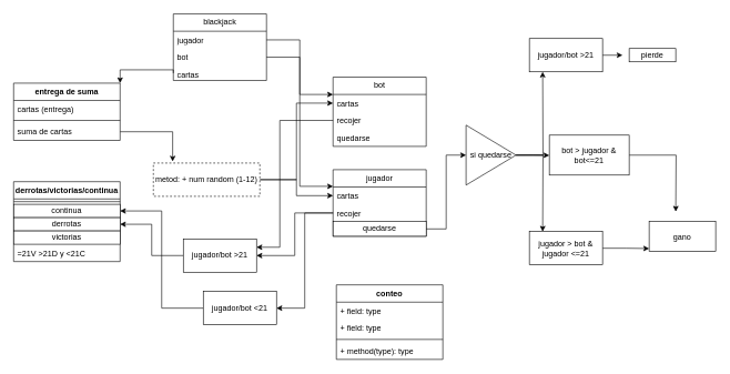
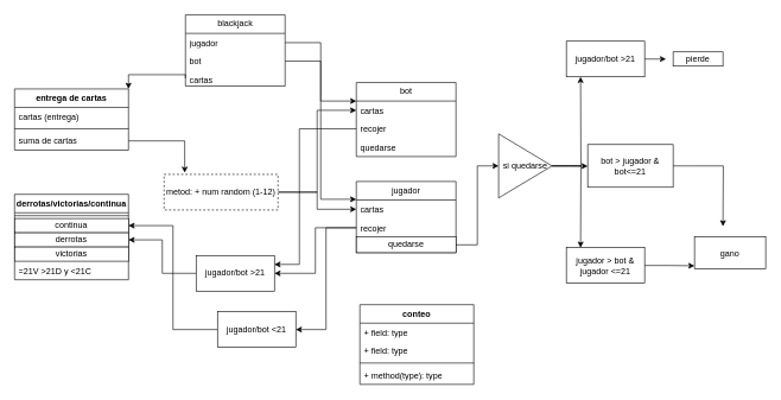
  <mxCell id="0" />
  <mxCell id="1" parent="0" />
- <mxCell id="2" value="entrega de suma" style="swimlane;fontStyle=1;align=center;verticalAlign=top;childLayout=stackLayout;horizontal=1;startSize=26;horizontalStack=0;resizeParent=1;resizeParentMax=0;resizeLast=0;collapsible=1;marginBottom=0;whiteSpace=wrap;html=1;" vertex="1" parent="1"><mxGeometry x="20" y="124" width="160" height="86" as="geometry" /></mxCell>
+ <mxCell id="2" value="entrega de cartas" style="swimlane;fontStyle=1;align=center;verticalAlign=top;childLayout=stackLayout;horizontal=1;startSize=26;horizontalStack=0;resizeParent=1;resizeParentMax=0;resizeLast=0;collapsible=1;marginBottom=0;whiteSpace=wrap;html=1;" vertex="1" parent="1"><mxGeometry x="20" y="124" width="160" height="86" as="geometry" /></mxCell>
  <mxCell id="3" value="cartas (entrega)&lt;div&gt;&lt;br&gt;&lt;/div&gt;" style="text;strokeColor=none;fillColor=none;align=left;verticalAlign=top;spacingLeft=4;spacingRight=4;overflow=hidden;rotatable=0;points=[[0,0.5],[1,0.5]];portConstraint=eastwest;whiteSpace=wrap;html=1;" vertex="1" parent="2"><mxGeometry y="26" width="160" height="26" as="geometry" /></mxCell>
  <mxCell id="4" value="" style="line;strokeWidth=1;fillColor=none;align=left;verticalAlign=middle;spacingTop=-1;spacingLeft=3;spacingRight=3;rotatable=0;labelPosition=right;points=[];portConstraint=eastwest;strokeColor=inherit;" vertex="1" parent="2"><mxGeometry y="52" width="160" height="8" as="geometry" /></mxCell>
  <mxCell id="5" value="suma de cartas" style="text;strokeColor=none;fillColor=none;align=left;verticalAlign=top;spacingLeft=4;spacingRight=4;overflow=hidden;rotatable=0;points=[[0,0.5],[1,0.5]];portConstraint=eastwest;whiteSpace=wrap;html=1;" vertex="1" parent="2"><mxGeometry y="60" width="160" height="26" as="geometry" /></mxCell>
  <mxCell id="6" value="bot" style="swimlane;fontStyle=0;childLayout=stackLayout;horizontal=1;startSize=26;fillColor=none;horizontalStack=0;resizeParent=1;resizeParentMax=0;resizeLast=0;collapsible=1;marginBottom=0;whiteSpace=wrap;html=1;" vertex="1" parent="1"><mxGeometry x="500" y="115" width="140" height="104" as="geometry" /></mxCell>
  <mxCell id="7" value="cartas" style="text;strokeColor=none;fillColor=none;align=left;verticalAlign=top;spacingLeft=4;spacingRight=4;overflow=hidden;rotatable=0;points=[[0,0.5],[1,0.5]];portConstraint=eastwest;whiteSpace=wrap;html=1;" vertex="1" parent="6"><mxGeometry y="26" width="140" height="26" as="geometry" /></mxCell>
  <mxCell id="8" value="recojer" style="text;strokeColor=none;fillColor=none;align=left;verticalAlign=top;spacingLeft=4;spacingRight=4;overflow=hidden;rotatable=0;points=[[0,0.5],[1,0.5]];portConstraint=eastwest;whiteSpace=wrap;html=1;" vertex="1" parent="6"><mxGeometry y="52" width="140" height="26" as="geometry" /></mxCell>
  <mxCell id="9" value="quedarse" style="text;strokeColor=none;fillColor=none;align=left;verticalAlign=top;spacingLeft=4;spacingRight=4;overflow=hidden;rotatable=0;points=[[0,0.5],[1,0.5]];portConstraint=eastwest;whiteSpace=wrap;html=1;" vertex="1" parent="6"><mxGeometry y="78" width="140" height="26" as="geometry" /></mxCell>
  <mxCell id="10" value="derrotas/victorias/continua" style="swimlane;fontStyle=1;align=center;verticalAlign=top;childLayout=stackLayout;horizontal=1;startSize=26;horizontalStack=0;resizeParent=1;resizeParentMax=0;resizeLast=0;collapsible=1;marginBottom=0;whiteSpace=wrap;html=1;" vertex="1" parent="1"><mxGeometry x="20" y="272" width="160" height="120" as="geometry" /></mxCell>
  <mxCell id="11" value="" style="line;strokeWidth=1;fillColor=none;align=left;verticalAlign=middle;spacingTop=-1;spacingLeft=3;spacingRight=3;rotatable=0;labelPosition=right;points=[];portConstraint=eastwest;strokeColor=inherit;" vertex="1" parent="10"><mxGeometry y="26" width="160" height="8" as="geometry" /></mxCell>
  <mxCell id="12" value="continua" style="html=1;whiteSpace=wrap;" vertex="1" parent="10"><mxGeometry y="34" width="160" height="20" as="geometry" /></mxCell>
  <mxCell id="13" value="derrotas" style="html=1;whiteSpace=wrap;" vertex="1" parent="10"><mxGeometry y="54" width="160" height="20" as="geometry" /></mxCell>
  <mxCell id="14" value="&lt;div&gt;&lt;span style=&quot;background-color: light-dark(rgb(251, 251, 251), rgb(21, 21, 21)); color: light-dark(rgb(0, 0, 0), rgb(237, 237, 237)); text-align: left;&quot;&gt;victorias&lt;/span&gt;&lt;/div&gt;" style="html=1;whiteSpace=wrap;" vertex="1" parent="10"><mxGeometry y="74" width="160" height="20" as="geometry" /></mxCell>
  <mxCell id="15" value="=21V &amp;gt;21D y &amp;lt;21C" style="text;strokeColor=none;fillColor=none;align=left;verticalAlign=top;spacingLeft=4;spacingRight=4;overflow=hidden;rotatable=0;points=[[0,0.5],[1,0.5]];portConstraint=eastwest;whiteSpace=wrap;html=1;" vertex="1" parent="10"><mxGeometry y="94" width="160" height="26" as="geometry" /></mxCell>
  <mxCell id="16" value="jugador" style="swimlane;fontStyle=0;childLayout=stackLayout;horizontal=1;startSize=26;fillColor=none;horizontalStack=0;resizeParent=1;resizeParentMax=0;resizeLast=0;collapsible=1;marginBottom=0;whiteSpace=wrap;html=1;" vertex="1" parent="1"><mxGeometry x="500" y="254" width="140" height="100" as="geometry" /></mxCell>
  <mxCell id="17" value="cartas" style="text;strokeColor=none;fillColor=none;align=left;verticalAlign=top;spacingLeft=4;spacingRight=4;overflow=hidden;rotatable=0;points=[[0,0.5],[1,0.5]];portConstraint=eastwest;whiteSpace=wrap;html=1;" vertex="1" parent="16"><mxGeometry y="26" width="140" height="26" as="geometry" /></mxCell>
  <mxCell id="18" value="recojer" style="text;strokeColor=none;fillColor=none;align=left;verticalAlign=top;spacingLeft=4;spacingRight=4;overflow=hidden;rotatable=0;points=[[0,0.5],[1,0.5]];portConstraint=eastwest;whiteSpace=wrap;html=1;" vertex="1" parent="16"><mxGeometry y="52" width="140" height="26" as="geometry" /></mxCell>
  <mxCell id="19" value="quedarse" style="html=1;whiteSpace=wrap;" vertex="1" parent="16"><mxGeometry y="78" width="140" height="22" as="geometry" /></mxCell>
  <mxCell id="20" value="blackjack" style="swimlane;fontStyle=0;childLayout=stackLayout;horizontal=1;startSize=26;fillColor=none;horizontalStack=0;resizeParent=1;resizeParentMax=0;resizeLast=0;collapsible=1;marginBottom=0;whiteSpace=wrap;html=1;" vertex="1" parent="1"><mxGeometry x="260" y="20" width="140" height="100" as="geometry" /></mxCell>
  <mxCell id="21" value="jugador" style="text;strokeColor=none;fillColor=none;align=left;verticalAlign=top;spacingLeft=4;spacingRight=4;overflow=hidden;rotatable=0;points=[[0,0.5],[1,0.5]];portConstraint=eastwest;whiteSpace=wrap;html=1;" vertex="1" parent="20"><mxGeometry y="26" width="140" height="26" as="geometry" /></mxCell>
  <mxCell id="22" value="bot" style="text;strokeColor=none;fillColor=none;align=left;verticalAlign=top;spacingLeft=4;spacingRight=4;overflow=hidden;rotatable=0;points=[[0,0.5],[1,0.5]];portConstraint=eastwest;whiteSpace=wrap;html=1;" vertex="1" parent="20"><mxGeometry y="52" width="140" height="26" as="geometry" /></mxCell>
  <mxCell id="23" value="cartas" style="text;strokeColor=none;fillColor=none;align=left;verticalAlign=top;spacingLeft=4;spacingRight=4;overflow=hidden;rotatable=0;points=[[0,0.5],[1,0.5]];portConstraint=eastwest;whiteSpace=wrap;html=1;" vertex="1" parent="20"><mxGeometry y="78" width="140" height="22" as="geometry" /></mxCell>
  <mxCell id="24" style="edgeStyle=orthogonalEdgeStyle;rounded=0;orthogonalLoop=1;jettySize=auto;html=1;exitX=1;exitY=0.5;exitDx=0;exitDy=0;entryX=0;entryY=0.5;entryDx=0;entryDy=0;" edge="1" parent="1" source="26" target="7"><mxGeometry relative="1" as="geometry"><mxPoint x="440" y="269.444" as="targetPoint" /></mxGeometry></mxCell>
  <mxCell id="25" style="edgeStyle=orthogonalEdgeStyle;rounded=0;orthogonalLoop=1;jettySize=auto;html=1;exitX=1;exitY=0.5;exitDx=0;exitDy=0;entryX=0;entryY=0.5;entryDx=0;entryDy=0;" edge="1" parent="1" source="26" target="17"><mxGeometry relative="1" as="geometry"><mxPoint x="450" y="269.444" as="targetPoint" /></mxGeometry></mxCell>
  <mxCell id="26" value="metod: + num random (1-12)" style="html=1;whiteSpace=wrap;dashed=1;" vertex="1" parent="1"><mxGeometry x="230" y="244" width="160" height="50" as="geometry" /></mxCell>
  <mxCell id="27" style="edgeStyle=orthogonalEdgeStyle;rounded=0;orthogonalLoop=1;jettySize=auto;html=1;exitX=1;exitY=0.5;exitDx=0;exitDy=0;entryX=0;entryY=0.25;entryDx=0;entryDy=0;" edge="1" parent="1" source="22" target="6"><mxGeometry relative="1" as="geometry" /></mxCell>
  <mxCell id="28" style="edgeStyle=orthogonalEdgeStyle;rounded=0;orthogonalLoop=1;jettySize=auto;html=1;exitX=0;exitY=0.5;exitDx=0;exitDy=0;entryX=1;entryY=0;entryDx=0;entryDy=0;" edge="1" parent="1" source="23" target="2"><mxGeometry relative="1" as="geometry"><Array as="points"><mxPoint x="260" y="104" /><mxPoint x="180" y="104" /></Array></mxGeometry></mxCell>
  <mxCell id="29" style="edgeStyle=orthogonalEdgeStyle;rounded=0;orthogonalLoop=1;jettySize=auto;html=1;exitX=1;exitY=0.5;exitDx=0;exitDy=0;entryX=0.181;entryY=-0.047;entryDx=0;entryDy=0;entryPerimeter=0;" edge="1" parent="1" source="5" target="26"><mxGeometry relative="1" as="geometry" /></mxCell>
  <mxCell id="30" style="edgeStyle=orthogonalEdgeStyle;rounded=0;orthogonalLoop=1;jettySize=auto;html=1;exitX=0;exitY=0.5;exitDx=0;exitDy=0;entryX=1;entryY=0.5;entryDx=0;entryDy=0;" edge="1" parent="1" source="31" target="13"><mxGeometry relative="1" as="geometry" /></mxCell>
  <mxCell id="31" value="jugador/bot &amp;gt;21" style="html=1;whiteSpace=wrap;" vertex="1" parent="1"><mxGeometry x="275" y="358" width="110" height="50" as="geometry" /></mxCell>
  <mxCell id="32" style="edgeStyle=orthogonalEdgeStyle;rounded=0;orthogonalLoop=1;jettySize=auto;html=1;exitX=0;exitY=0.5;exitDx=0;exitDy=0;entryX=1;entryY=0.5;entryDx=0;entryDy=0;" edge="1" parent="1" source="18" target="31"><mxGeometry relative="1" as="geometry" /></mxCell>
  <mxCell id="33" style="edgeStyle=orthogonalEdgeStyle;rounded=0;orthogonalLoop=1;jettySize=auto;html=1;exitX=0;exitY=0.5;exitDx=0;exitDy=0;entryX=1;entryY=0.25;entryDx=0;entryDy=0;" edge="1" parent="1" source="8" target="31"><mxGeometry relative="1" as="geometry"><Array as="points"><mxPoint x="420" y="180" /><mxPoint x="420" y="371" /></Array></mxGeometry></mxCell>
  <mxCell id="34" style="edgeStyle=orthogonalEdgeStyle;rounded=0;orthogonalLoop=1;jettySize=auto;html=1;exitX=0;exitY=0.5;exitDx=0;exitDy=0;entryX=1;entryY=0.5;entryDx=0;entryDy=0;" edge="1" parent="1" source="35" target="12"><mxGeometry relative="1" as="geometry" /></mxCell>
  <mxCell id="35" value="jugador/bot &amp;lt;21" style="html=1;whiteSpace=wrap;" vertex="1" parent="1"><mxGeometry x="305" y="437" width="110" height="50" as="geometry" /></mxCell>
  <mxCell id="36" style="edgeStyle=orthogonalEdgeStyle;rounded=0;orthogonalLoop=1;jettySize=auto;html=1;exitX=0;exitY=0.5;exitDx=0;exitDy=0;entryX=1;entryY=0.5;entryDx=0;entryDy=0;" edge="1" parent="1" source="18" target="35"><mxGeometry relative="1" as="geometry" /></mxCell>
  <mxCell id="37" style="edgeStyle=orthogonalEdgeStyle;rounded=0;orthogonalLoop=1;jettySize=auto;html=1;exitX=1;exitY=0.5;exitDx=0;exitDy=0;" edge="1" parent="1" source="40"><mxGeometry relative="1" as="geometry"><mxPoint x="815" y="107" as="targetPoint" /></mxGeometry></mxCell>
  <mxCell id="38" style="edgeStyle=orthogonalEdgeStyle;rounded=0;orthogonalLoop=1;jettySize=auto;html=1;exitX=1;exitY=0.5;exitDx=0;exitDy=0;" edge="1" parent="1" source="40"><mxGeometry relative="1" as="geometry"><mxPoint x="815" y="347" as="targetPoint" /></mxGeometry></mxCell>
  <mxCell id="39" style="edgeStyle=orthogonalEdgeStyle;rounded=0;orthogonalLoop=1;jettySize=auto;html=1;exitX=1;exitY=0.5;exitDx=0;exitDy=0;" edge="1" parent="1" source="40"><mxGeometry relative="1" as="geometry"><mxPoint x="825" y="232.444" as="targetPoint" /></mxGeometry></mxCell>
  <mxCell id="40" value="si quedarse" style="triangle;whiteSpace=wrap;html=1;rotation=0;" vertex="1" parent="1"><mxGeometry x="699.91" y="187.13" width="75" height="90" as="geometry" /></mxCell>
  <mxCell id="41" style="edgeStyle=orthogonalEdgeStyle;rounded=0;orthogonalLoop=1;jettySize=auto;html=1;exitX=1;exitY=0.5;exitDx=0;exitDy=0;" edge="1" parent="1" source="42"><mxGeometry relative="1" as="geometry"><mxPoint x="935" y="82.444" as="targetPoint" /></mxGeometry></mxCell>
  <mxCell id="42" value="jugador/bot &amp;gt;21" style="html=1;whiteSpace=wrap;" vertex="1" parent="1"><mxGeometry x="795" y="57" width="110" height="50" as="geometry" /></mxCell>
  <mxCell id="43" style="edgeStyle=orthogonalEdgeStyle;rounded=0;orthogonalLoop=1;jettySize=auto;html=1;exitX=1;exitY=0.5;exitDx=0;exitDy=0;" edge="1" parent="1" source="44"><mxGeometry relative="1" as="geometry"><mxPoint x="975" y="372.444" as="targetPoint" /></mxGeometry></mxCell>
  <mxCell id="44" value="jugador &amp;gt; bot &amp;amp; jugador &amp;lt;=21" style="html=1;whiteSpace=wrap;" vertex="1" parent="1"><mxGeometry x="795" y="347" width="110" height="50" as="geometry" /></mxCell>
  <mxCell id="45" value="pierde" style="rounded=0;whiteSpace=wrap;html=1;" vertex="1" parent="1"><mxGeometry x="945" y="72" width="70" height="20" as="geometry" /></mxCell>
  <mxCell id="46" style="edgeStyle=orthogonalEdgeStyle;rounded=0;orthogonalLoop=1;jettySize=auto;html=1;exitX=1;exitY=0.5;exitDx=0;exitDy=0;" edge="1" parent="1" source="47"><mxGeometry relative="1" as="geometry"><mxPoint x="1015" y="317" as="targetPoint" /></mxGeometry></mxCell>
  <mxCell id="47" value="bot &amp;gt; jugador &amp;amp;&lt;div&gt;bot&amp;lt;=21&lt;/div&gt;" style="rounded=0;whiteSpace=wrap;html=1;" vertex="1" parent="1"><mxGeometry x="825" y="202.13" width="120" height="60" as="geometry" /></mxCell>
  <mxCell id="48" value="gano" style="rounded=0;whiteSpace=wrap;html=1;" vertex="1" parent="1"><mxGeometry x="975" y="332" width="100" height="45" as="geometry" /></mxCell>
  <mxCell id="49" style="edgeStyle=orthogonalEdgeStyle;rounded=0;orthogonalLoop=1;jettySize=auto;html=1;exitX=1;exitY=0.5;exitDx=0;exitDy=0;entryX=0;entryY=0.25;entryDx=0;entryDy=0;" edge="1" parent="1" source="21" target="16"><mxGeometry relative="1" as="geometry" /></mxCell>
  <mxCell id="50" style="edgeStyle=orthogonalEdgeStyle;rounded=0;orthogonalLoop=1;jettySize=auto;html=1;exitX=1;exitY=0.5;exitDx=0;exitDy=0;entryX=0;entryY=0.5;entryDx=0;entryDy=0;" edge="1" parent="1" source="19" target="40"><mxGeometry relative="1" as="geometry" /></mxCell>
  <mxCell id="51" value="conteo" style="swimlane;fontStyle=1;align=center;verticalAlign=top;childLayout=stackLayout;horizontal=1;startSize=26;horizontalStack=0;resizeParent=1;resizeParentMax=0;resizeLast=0;collapsible=1;marginBottom=0;whiteSpace=wrap;html=1;" vertex="1" parent="1"><mxGeometry x="505" y="427" width="160" height="112" as="geometry" /></mxCell>
  <mxCell id="52" value="+ field: type" style="text;strokeColor=none;fillColor=none;align=left;verticalAlign=top;spacingLeft=4;spacingRight=4;overflow=hidden;rotatable=0;points=[[0,0.5],[1,0.5]];portConstraint=eastwest;whiteSpace=wrap;html=1;" vertex="1" parent="51"><mxGeometry y="26" width="160" height="26" as="geometry" /></mxCell>
  <mxCell id="53" value="+ field: type" style="text;strokeColor=none;fillColor=none;align=left;verticalAlign=top;spacingLeft=4;spacingRight=4;overflow=hidden;rotatable=0;points=[[0,0.5],[1,0.5]];portConstraint=eastwest;whiteSpace=wrap;html=1;" vertex="1" parent="51"><mxGeometry y="52" width="160" height="26" as="geometry" /></mxCell>
  <mxCell id="54" value="" style="line;strokeWidth=1;fillColor=none;align=left;verticalAlign=middle;spacingTop=-1;spacingLeft=3;spacingRight=3;rotatable=0;labelPosition=right;points=[];portConstraint=eastwest;strokeColor=inherit;" vertex="1" parent="51"><mxGeometry y="78" width="160" height="8" as="geometry" /></mxCell>
  <mxCell id="55" value="+ method(type): type" style="text;strokeColor=none;fillColor=none;align=left;verticalAlign=top;spacingLeft=4;spacingRight=4;overflow=hidden;rotatable=0;points=[[0,0.5],[1,0.5]];portConstraint=eastwest;whiteSpace=wrap;html=1;" vertex="1" parent="51"><mxGeometry y="86" width="160" height="26" as="geometry" /></mxCell>
